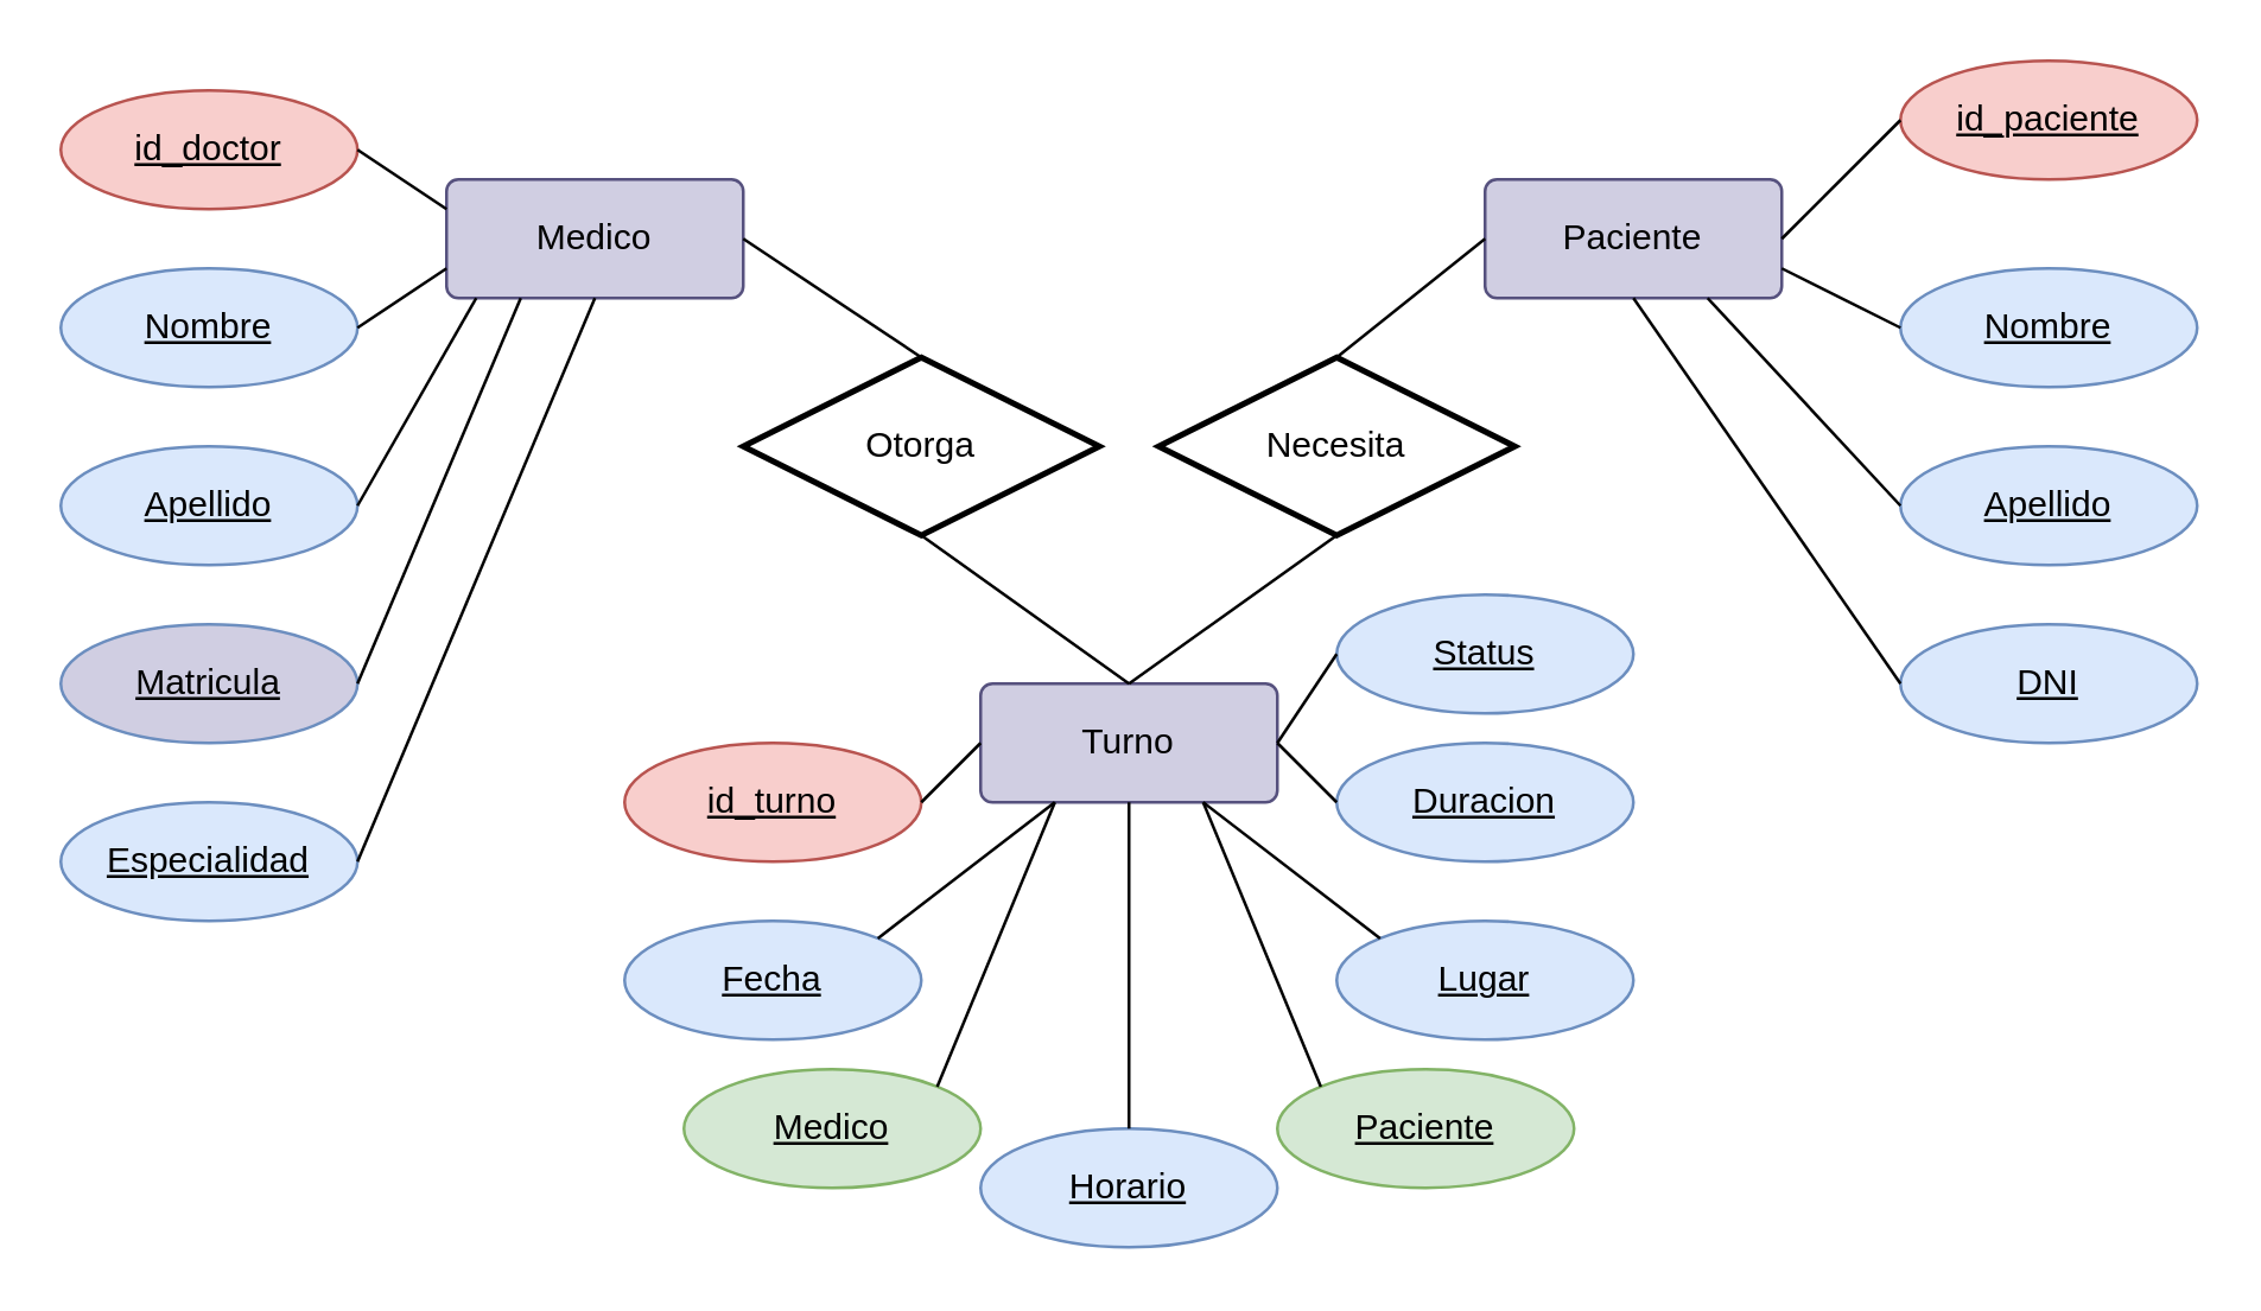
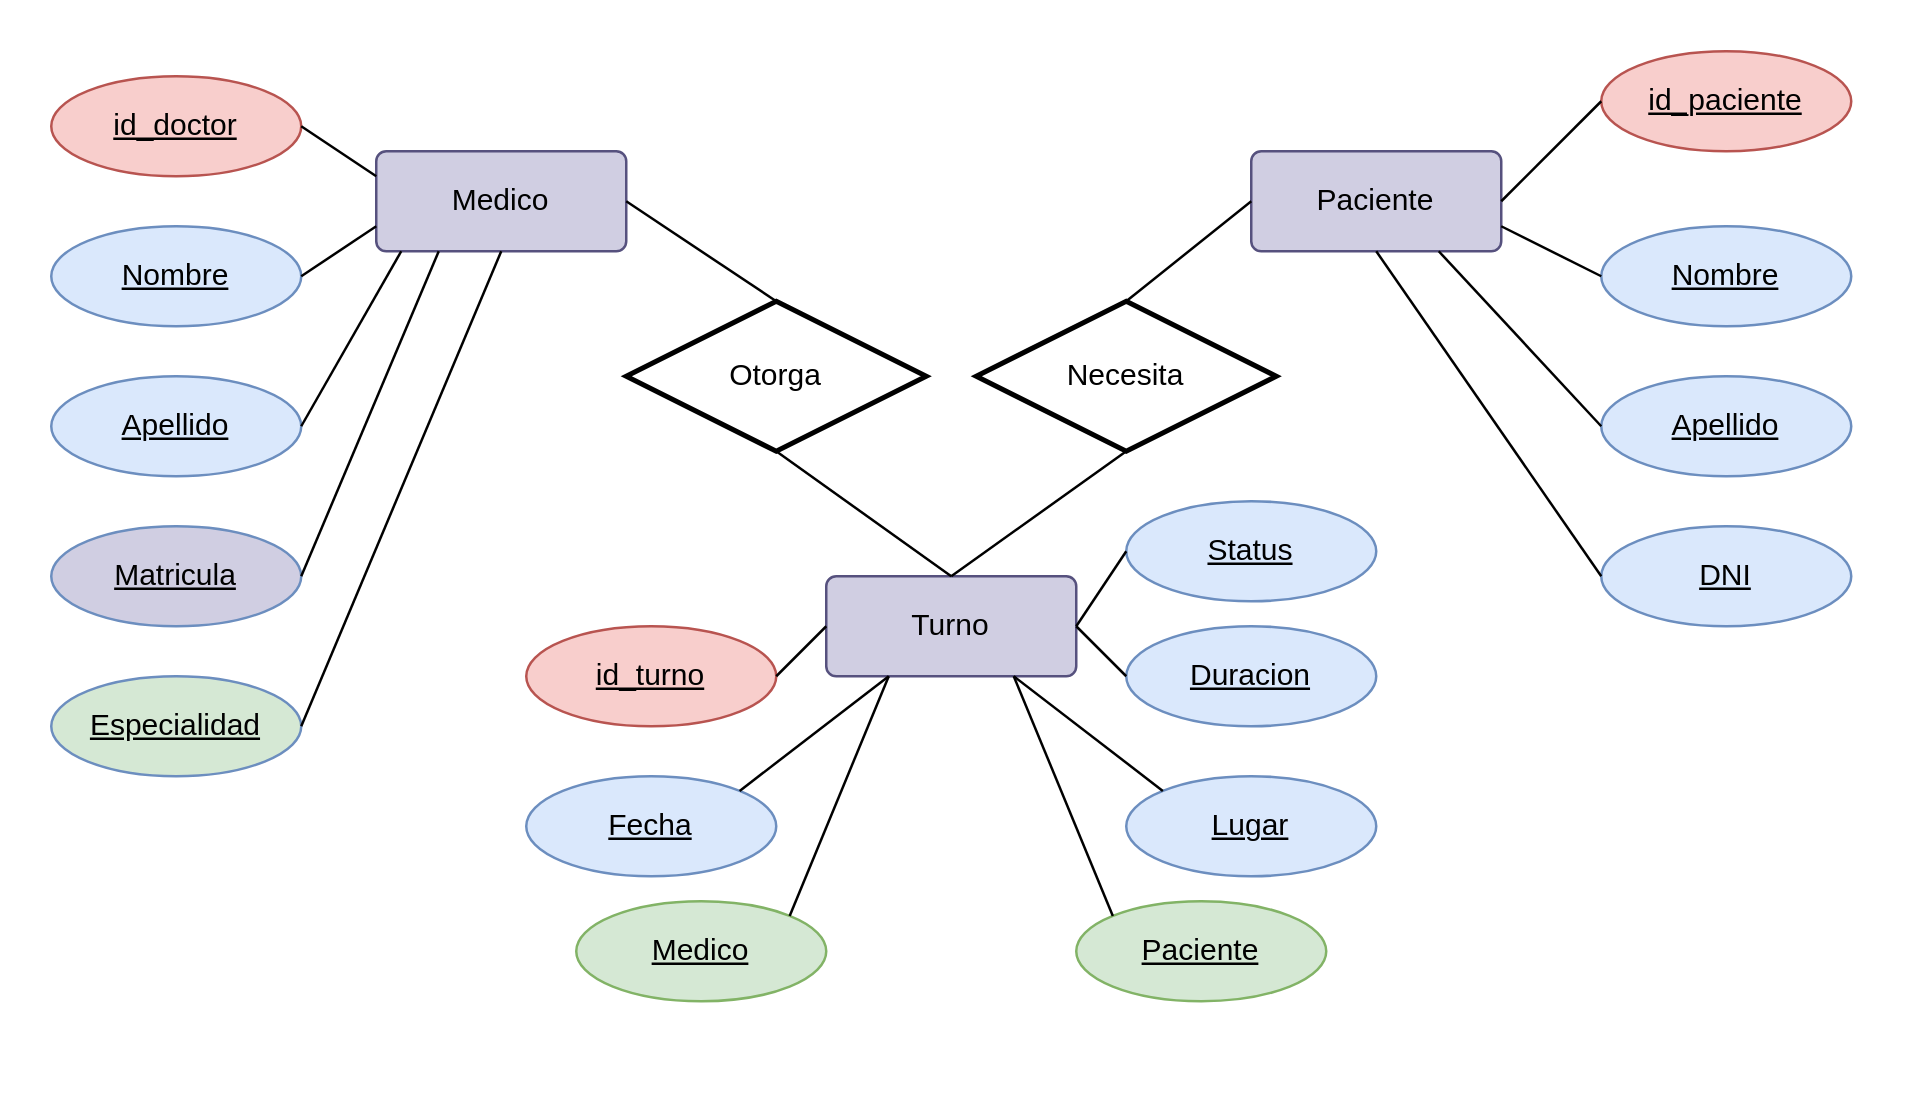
  <mxCell id="0" />
  <mxCell id="1" parent="0" />
  <mxCell id="2" value="Medico" style="rounded=1;arcSize=10;whiteSpace=wrap;html=1;align=center;fillColor=#d0cee2;strokeColor=#56517e;" parent="1" vertex="1"><mxGeometry x="150" y="60" width="100" height="40" as="geometry" /></mxCell>
  <mxCell id="3" value="Paciente" style="rounded=1;arcSize=10;whiteSpace=wrap;html=1;align=center;fillColor=#d0cee2;strokeColor=#56517e;" parent="1" vertex="1"><mxGeometry x="500" y="60" width="100" height="40" as="geometry" /></mxCell>
  <mxCell id="4" value="Turno" style="rounded=1;arcSize=10;whiteSpace=wrap;html=1;align=center;fillColor=#d0cee2;strokeColor=#56517e;" parent="1" vertex="1"><mxGeometry x="330" y="230" width="100" height="40" as="geometry" /></mxCell>
  <mxCell id="5" value="id_doctor" style="ellipse;whiteSpace=wrap;html=1;align=center;fontStyle=4;fillColor=#f8cecc;strokeColor=#b85450;" parent="1" vertex="1"><mxGeometry x="20" y="30" width="100" height="40" as="geometry" /></mxCell>
  <mxCell id="6" value="Nombre" style="ellipse;whiteSpace=wrap;html=1;align=center;fontStyle=4;fillColor=#dae8fc;strokeColor=#6c8ebf;" parent="1" vertex="1"><mxGeometry x="20" y="90" width="100" height="40" as="geometry" /></mxCell>
  <mxCell id="7" value="Apellido" style="ellipse;whiteSpace=wrap;html=1;align=center;fontStyle=4;fillColor=#dae8fc;strokeColor=#6c8ebf;" parent="1" vertex="1"><mxGeometry x="20" y="150" width="100" height="40" as="geometry" /></mxCell>
  <mxCell id="8" value="Matricula" style="ellipse;whiteSpace=wrap;html=1;align=center;fontStyle=4;fillColor=#d0cee2;strokeColor=#6c8ebf;" parent="1" vertex="1"><mxGeometry x="20" y="210" width="100" height="40" as="geometry" /></mxCell>
- <mxCell id="9" value="Especialidad" style="ellipse;whiteSpace=wrap;html=1;align=center;fontStyle=4;fillColor=#dae8fc;strokeColor=#6c8ebf;" parent="1" vertex="1"><mxGeometry x="20" y="270" width="100" height="40" as="geometry" /></mxCell>
+ <mxCell id="9" value="Especialidad" style="ellipse;whiteSpace=wrap;html=1;align=center;fontStyle=4;fillColor=#d5e8d4;strokeColor=#6c8ebf;" parent="1" vertex="1"><mxGeometry x="20" y="270" width="100" height="40" as="geometry" /></mxCell>
  <mxCell id="10" value="" style="endArrow=none;html=1;rounded=0;exitX=1;exitY=0.5;exitDx=0;exitDy=0;" parent="1" source="9" edge="1"><mxGeometry width="50" height="50" relative="1" as="geometry"><mxPoint x="150" y="150" as="sourcePoint" /><mxPoint x="200" y="100" as="targetPoint" /></mxGeometry></mxCell>
  <mxCell id="11" value="" style="endArrow=none;html=1;rounded=0;exitX=1;exitY=0.5;exitDx=0;exitDy=0;entryX=0.25;entryY=1;entryDx=0;entryDy=0;" parent="1" source="8" target="2" edge="1"><mxGeometry width="50" height="50" relative="1" as="geometry"><mxPoint x="130" y="300" as="sourcePoint" /><mxPoint x="210" y="110" as="targetPoint" /></mxGeometry></mxCell>
  <mxCell id="12" value="" style="endArrow=none;html=1;rounded=0;exitX=1;exitY=0.5;exitDx=0;exitDy=0;" parent="1" source="7" edge="1"><mxGeometry width="50" height="50" relative="1" as="geometry"><mxPoint x="140" y="310" as="sourcePoint" /><mxPoint x="160" y="100" as="targetPoint" /></mxGeometry></mxCell>
  <mxCell id="13" value="" style="endArrow=none;html=1;rounded=0;exitX=1;exitY=0.5;exitDx=0;exitDy=0;entryX=0;entryY=0.75;entryDx=0;entryDy=0;" parent="1" source="6" target="2" edge="1"><mxGeometry width="50" height="50" relative="1" as="geometry"><mxPoint x="150" y="320" as="sourcePoint" /><mxPoint x="230" y="130" as="targetPoint" /></mxGeometry></mxCell>
  <mxCell id="14" value="" style="endArrow=none;html=1;rounded=0;exitX=1;exitY=0.5;exitDx=0;exitDy=0;entryX=0;entryY=0.25;entryDx=0;entryDy=0;" parent="1" source="5" target="2" edge="1"><mxGeometry width="50" height="50" relative="1" as="geometry"><mxPoint x="160" y="330" as="sourcePoint" /><mxPoint x="240" y="140" as="targetPoint" /></mxGeometry></mxCell>
  <mxCell id="15" value="id_paciente" style="ellipse;whiteSpace=wrap;html=1;align=center;fontStyle=4;fillColor=#f8cecc;strokeColor=#b85450;" parent="1" vertex="1"><mxGeometry x="640" y="20" width="100" height="40" as="geometry" /></mxCell>
  <mxCell id="16" value="Nombre" style="ellipse;whiteSpace=wrap;html=1;align=center;fontStyle=4;fillColor=#dae8fc;strokeColor=#6c8ebf;" parent="1" vertex="1"><mxGeometry x="640" y="90" width="100" height="40" as="geometry" /></mxCell>
  <mxCell id="17" value="Apellido" style="ellipse;whiteSpace=wrap;html=1;align=center;fontStyle=4;fillColor=#dae8fc;strokeColor=#6c8ebf;" parent="1" vertex="1"><mxGeometry x="640" y="150" width="100" height="40" as="geometry" /></mxCell>
  <mxCell id="18" value="DNI" style="ellipse;whiteSpace=wrap;html=1;align=center;fontStyle=4;fillColor=#dae8fc;strokeColor=#6c8ebf;" parent="1" vertex="1"><mxGeometry x="640" y="210" width="100" height="40" as="geometry" /></mxCell>
  <mxCell id="19" value="" style="endArrow=none;html=1;rounded=0;exitX=1;exitY=0.5;exitDx=0;exitDy=0;entryX=0;entryY=0.5;entryDx=0;entryDy=0;" parent="1" source="3" target="15" edge="1"><mxGeometry width="50" height="50" relative="1" as="geometry"><mxPoint x="560" y="240" as="sourcePoint" /><mxPoint x="640" y="50" as="targetPoint" /></mxGeometry></mxCell>
  <mxCell id="20" value="" style="endArrow=none;html=1;rounded=0;exitX=1;exitY=0.75;exitDx=0;exitDy=0;entryX=0;entryY=0.5;entryDx=0;entryDy=0;" parent="1" source="3" target="16" edge="1"><mxGeometry width="50" height="50" relative="1" as="geometry"><mxPoint x="610" y="90" as="sourcePoint" /><mxPoint x="650" y="60" as="targetPoint" /></mxGeometry></mxCell>
  <mxCell id="21" value="" style="endArrow=none;html=1;rounded=0;entryX=0;entryY=0.5;entryDx=0;entryDy=0;exitX=0.75;exitY=1;exitDx=0;exitDy=0;" parent="1" source="3" target="17" edge="1"><mxGeometry width="50" height="50" relative="1" as="geometry"><mxPoint x="600" y="100" as="sourcePoint" /><mxPoint x="650" y="120" as="targetPoint" /></mxGeometry></mxCell>
  <mxCell id="22" value="" style="endArrow=none;html=1;rounded=0;exitX=0.5;exitY=1;exitDx=0;exitDy=0;entryX=0;entryY=0.5;entryDx=0;entryDy=0;" parent="1" source="3" target="18" edge="1"><mxGeometry width="50" height="50" relative="1" as="geometry"><mxPoint x="620" y="110" as="sourcePoint" /><mxPoint x="660" y="130" as="targetPoint" /></mxGeometry></mxCell>
  <mxCell id="23" value="Fecha" style="ellipse;whiteSpace=wrap;html=1;align=center;fontStyle=4;fillColor=#dae8fc;strokeColor=#6c8ebf;" parent="1" vertex="1"><mxGeometry x="210" y="310" width="100" height="40" as="geometry" /></mxCell>
  <mxCell id="24" value="id_turno" style="ellipse;whiteSpace=wrap;html=1;align=center;fontStyle=4;fillColor=#f8cecc;strokeColor=#b85450;" parent="1" vertex="1"><mxGeometry x="210" y="250" width="100" height="40" as="geometry" /></mxCell>
- <mxCell id="25" value="Horario" style="ellipse;whiteSpace=wrap;html=1;align=center;fontStyle=4;fillColor=#dae8fc;strokeColor=#6c8ebf;" parent="1" vertex="1"><mxGeometry x="330" y="380" width="100" height="40" as="geometry" /></mxCell>
  <mxCell id="26" value="Lugar" style="ellipse;whiteSpace=wrap;html=1;align=center;fontStyle=4;fillColor=#dae8fc;strokeColor=#6c8ebf;" parent="1" vertex="1"><mxGeometry x="450" y="310" width="100" height="40" as="geometry" /></mxCell>
  <mxCell id="27" value="Duracion" style="ellipse;whiteSpace=wrap;html=1;align=center;fontStyle=4;fillColor=#dae8fc;strokeColor=#6c8ebf;" parent="1" vertex="1"><mxGeometry x="450" y="250" width="100" height="40" as="geometry" /></mxCell>
  <mxCell id="28" value="" style="endArrow=none;html=1;rounded=0;entryX=0;entryY=0.5;entryDx=0;entryDy=0;exitX=1;exitY=0.5;exitDx=0;exitDy=0;" parent="1" source="24" target="4" edge="1"><mxGeometry width="50" height="50" relative="1" as="geometry"><mxPoint x="410" y="460" as="sourcePoint" /><mxPoint x="460" y="410" as="targetPoint" /></mxGeometry></mxCell>
  <mxCell id="29" value="" style="endArrow=none;html=1;rounded=0;entryX=0.25;entryY=1;entryDx=0;entryDy=0;exitX=1;exitY=0;exitDx=0;exitDy=0;" parent="1" source="23" target="4" edge="1"><mxGeometry width="50" height="50" relative="1" as="geometry"><mxPoint x="320" y="280" as="sourcePoint" /><mxPoint x="340" y="260" as="targetPoint" /></mxGeometry></mxCell>
- <mxCell id="30" value="" style="endArrow=none;html=1;rounded=0;entryX=0.5;entryY=1;entryDx=0;entryDy=0;exitX=0.5;exitY=0;exitDx=0;exitDy=0;" parent="1" source="25" target="4" edge="1"><mxGeometry width="50" height="50" relative="1" as="geometry"><mxPoint x="330" y="290" as="sourcePoint" /><mxPoint x="350" y="270" as="targetPoint" /></mxGeometry></mxCell>
  <mxCell id="31" value="" style="endArrow=none;html=1;rounded=0;entryX=0.75;entryY=1;entryDx=0;entryDy=0;exitX=0;exitY=0;exitDx=0;exitDy=0;" parent="1" source="26" target="4" edge="1"><mxGeometry width="50" height="50" relative="1" as="geometry"><mxPoint x="340" y="300" as="sourcePoint" /><mxPoint x="360" y="280" as="targetPoint" /></mxGeometry></mxCell>
  <mxCell id="32" value="" style="endArrow=none;html=1;rounded=0;entryX=1;entryY=0.5;entryDx=0;entryDy=0;exitX=0;exitY=0.5;exitDx=0;exitDy=0;" parent="1" source="27" target="4" edge="1"><mxGeometry width="50" height="50" relative="1" as="geometry"><mxPoint x="350" y="310" as="sourcePoint" /><mxPoint x="370" y="290" as="targetPoint" /></mxGeometry></mxCell>
  <mxCell id="33" value="Medico" style="ellipse;whiteSpace=wrap;html=1;align=center;fontStyle=4;fillColor=#d5e8d4;strokeColor=#82b366;" parent="1" vertex="1"><mxGeometry x="230" y="360" width="100" height="40" as="geometry" /></mxCell>
  <mxCell id="34" value="Paciente" style="ellipse;whiteSpace=wrap;html=1;align=center;fontStyle=4;fillColor=#d5e8d4;strokeColor=#82b366;" parent="1" vertex="1"><mxGeometry x="430" y="360" width="100" height="40" as="geometry" /></mxCell>
  <mxCell id="35" value="" style="endArrow=none;html=1;rounded=0;entryX=0.25;entryY=1;entryDx=0;entryDy=0;exitX=1;exitY=0;exitDx=0;exitDy=0;" parent="1" source="33" target="4" edge="1"><mxGeometry width="50" height="50" relative="1" as="geometry"><mxPoint x="305.355" y="325.858" as="sourcePoint" /><mxPoint x="365" y="280" as="targetPoint" /></mxGeometry></mxCell>
  <mxCell id="36" value="" style="endArrow=none;html=1;rounded=0;entryX=0.75;entryY=1;entryDx=0;entryDy=0;exitX=0;exitY=0;exitDx=0;exitDy=0;" parent="1" source="34" target="4" edge="1"><mxGeometry width="50" height="50" relative="1" as="geometry"><mxPoint x="315.355" y="335.858" as="sourcePoint" /><mxPoint x="375" y="290" as="targetPoint" /></mxGeometry></mxCell>
  <mxCell id="37" value="Otorga" style="shape=rhombus;perimeter=rhombusPerimeter;whiteSpace=wrap;html=1;align=center;strokeWidth=2;" parent="1" vertex="1"><mxGeometry x="250" y="120" width="120" height="60" as="geometry" /></mxCell>
  <mxCell id="38" value="Necesita" style="shape=rhombus;perimeter=rhombusPerimeter;whiteSpace=wrap;html=1;align=center;strokeWidth=2;" parent="1" vertex="1"><mxGeometry x="390" y="120" width="120" height="60" as="geometry" /></mxCell>
  <mxCell id="39" value="" style="endArrow=none;html=1;rounded=0;entryX=1;entryY=0.5;entryDx=0;entryDy=0;exitX=0.5;exitY=0;exitDx=0;exitDy=0;" parent="1" source="37" target="2" edge="1"><mxGeometry width="50" height="50" relative="1" as="geometry"><mxPoint x="410" y="390" as="sourcePoint" /><mxPoint x="460" y="340" as="targetPoint" /><Array as="points" /></mxGeometry></mxCell>
  <mxCell id="40" value="" style="endArrow=none;html=1;rounded=0;entryX=0;entryY=0.5;entryDx=0;entryDy=0;exitX=0.5;exitY=0;exitDx=0;exitDy=0;" parent="1" source="38" target="3" edge="1"><mxGeometry width="50" height="50" relative="1" as="geometry"><mxPoint x="320" y="130" as="sourcePoint" /><mxPoint x="235" y="110" as="targetPoint" /></mxGeometry></mxCell>
  <mxCell id="41" value="" style="endArrow=none;html=1;rounded=0;entryX=0.5;entryY=0;entryDx=0;entryDy=0;exitX=0.5;exitY=1;exitDx=0;exitDy=0;" parent="1" source="37" target="4" edge="1"><mxGeometry width="50" height="50" relative="1" as="geometry"><mxPoint x="330" y="140" as="sourcePoint" /><mxPoint x="245" y="120" as="targetPoint" /></mxGeometry></mxCell>
  <mxCell id="42" value="" style="endArrow=none;html=1;rounded=0;exitX=0.5;exitY=1;exitDx=0;exitDy=0;" parent="1" source="38" edge="1"><mxGeometry width="50" height="50" relative="1" as="geometry"><mxPoint x="340" y="150" as="sourcePoint" /><mxPoint x="380" y="230" as="targetPoint" /></mxGeometry></mxCell>
  <mxCell id="43" value="Status" style="ellipse;whiteSpace=wrap;html=1;align=center;fontStyle=4;fillColor=#dae8fc;strokeColor=#6c8ebf;" vertex="1" parent="1"><mxGeometry x="450" y="200" width="100" height="40" as="geometry" /></mxCell>
  <mxCell id="44" value="" style="endArrow=none;html=1;rounded=0;entryX=1;entryY=0.5;entryDx=0;entryDy=0;exitX=0;exitY=0.5;exitDx=0;exitDy=0;" edge="1" parent="1" source="43" target="4"><mxGeometry width="50" height="50" relative="1" as="geometry"><mxPoint x="460" y="280" as="sourcePoint" /><mxPoint x="440" y="260" as="targetPoint" /></mxGeometry></mxCell>
